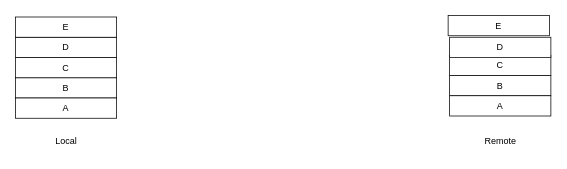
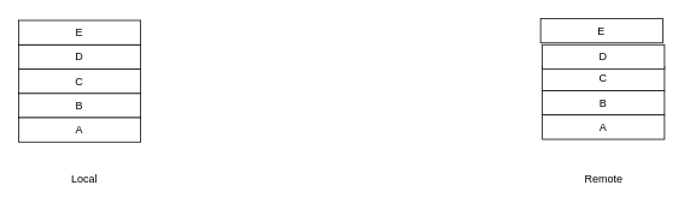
  <mxCell id="0" />
  <mxCell id="1" parent="0" />
  <mxCell id="2" value="B" style="rounded=0;whiteSpace=wrap;html=1;" vertex="1" parent="1"><mxGeometry x="20" y="103" width="135" height="27" as="geometry" /></mxCell>
  <mxCell id="3" value="A" style="rounded=0;whiteSpace=wrap;html=1;" vertex="1" parent="1"><mxGeometry x="20" y="130" width="135" height="27" as="geometry" /></mxCell>
  <mxCell id="4" value="C" style="rounded=0;whiteSpace=wrap;html=1;" vertex="1" parent="1"><mxGeometry x="20" y="76" width="135" height="27" as="geometry" /></mxCell>
  <mxCell id="5" value="B" style="rounded=0;whiteSpace=wrap;html=1;" vertex="1" parent="1"><mxGeometry x="599" y="100" width="135" height="27" as="geometry" /></mxCell>
  <mxCell id="6" value="A" style="rounded=0;whiteSpace=wrap;html=1;" vertex="1" parent="1"><mxGeometry x="599" y="127" width="135" height="27" as="geometry" /></mxCell>
  <mxCell id="7" value="C" style="rounded=0;whiteSpace=wrap;html=1;" vertex="1" parent="1"><mxGeometry x="599" y="73" width="135" height="27" as="geometry" /></mxCell>
- <mxCell id="8" value="Local" style="text;html=1;strokeColor=none;fillColor=none;align=center;verticalAlign=middle;whiteSpace=wrap;rounded=0;" vertex="1" parent="1"><mxGeometry x="57.5" y="173" width="60" height="30" as="geometry" /></mxCell>
- <mxCell id="9" value="Remote" style="text;html=1;strokeColor=none;fillColor=none;align=center;verticalAlign=middle;whiteSpace=wrap;rounded=0;" vertex="1" parent="1"><mxGeometry x="636.5" y="173" width="60" height="30" as="geometry" /></mxCell>
+ <mxCell id="8" value="Local" style="text;html=1;strokeColor=none;fillColor=none;align=center;verticalAlign=middle;whiteSpace=wrap;rounded=0;" vertex="1" parent="1"><mxGeometry x="62.5" y="183" width="60" height="30" as="geometry" /></mxCell>
+ <mxCell id="9" value="Remote" style="text;html=1;strokeColor=none;fillColor=none;align=center;verticalAlign=middle;whiteSpace=wrap;rounded=0;" vertex="1" parent="1"><mxGeometry x="636.5" y="183" width="60" height="30" as="geometry" /></mxCell>
  <mxCell id="10" value="D" style="rounded=0;whiteSpace=wrap;html=1;" vertex="1" parent="1"><mxGeometry x="20" y="49" width="135" height="27" as="geometry" /></mxCell>
  <mxCell id="11" value="D" style="rounded=0;whiteSpace=wrap;html=1;" vertex="1" parent="1"><mxGeometry x="599" y="49" width="135" height="27" as="geometry" /></mxCell>
  <mxCell id="12" value="E" style="rounded=0;whiteSpace=wrap;html=1;" vertex="1" parent="1"><mxGeometry x="20" y="22" width="135" height="27" as="geometry" /></mxCell>
  <mxCell id="13" value="E" style="rounded=0;whiteSpace=wrap;html=1;" vertex="1" parent="1"><mxGeometry x="597" y="20" width="135" height="27" as="geometry" /></mxCell>
